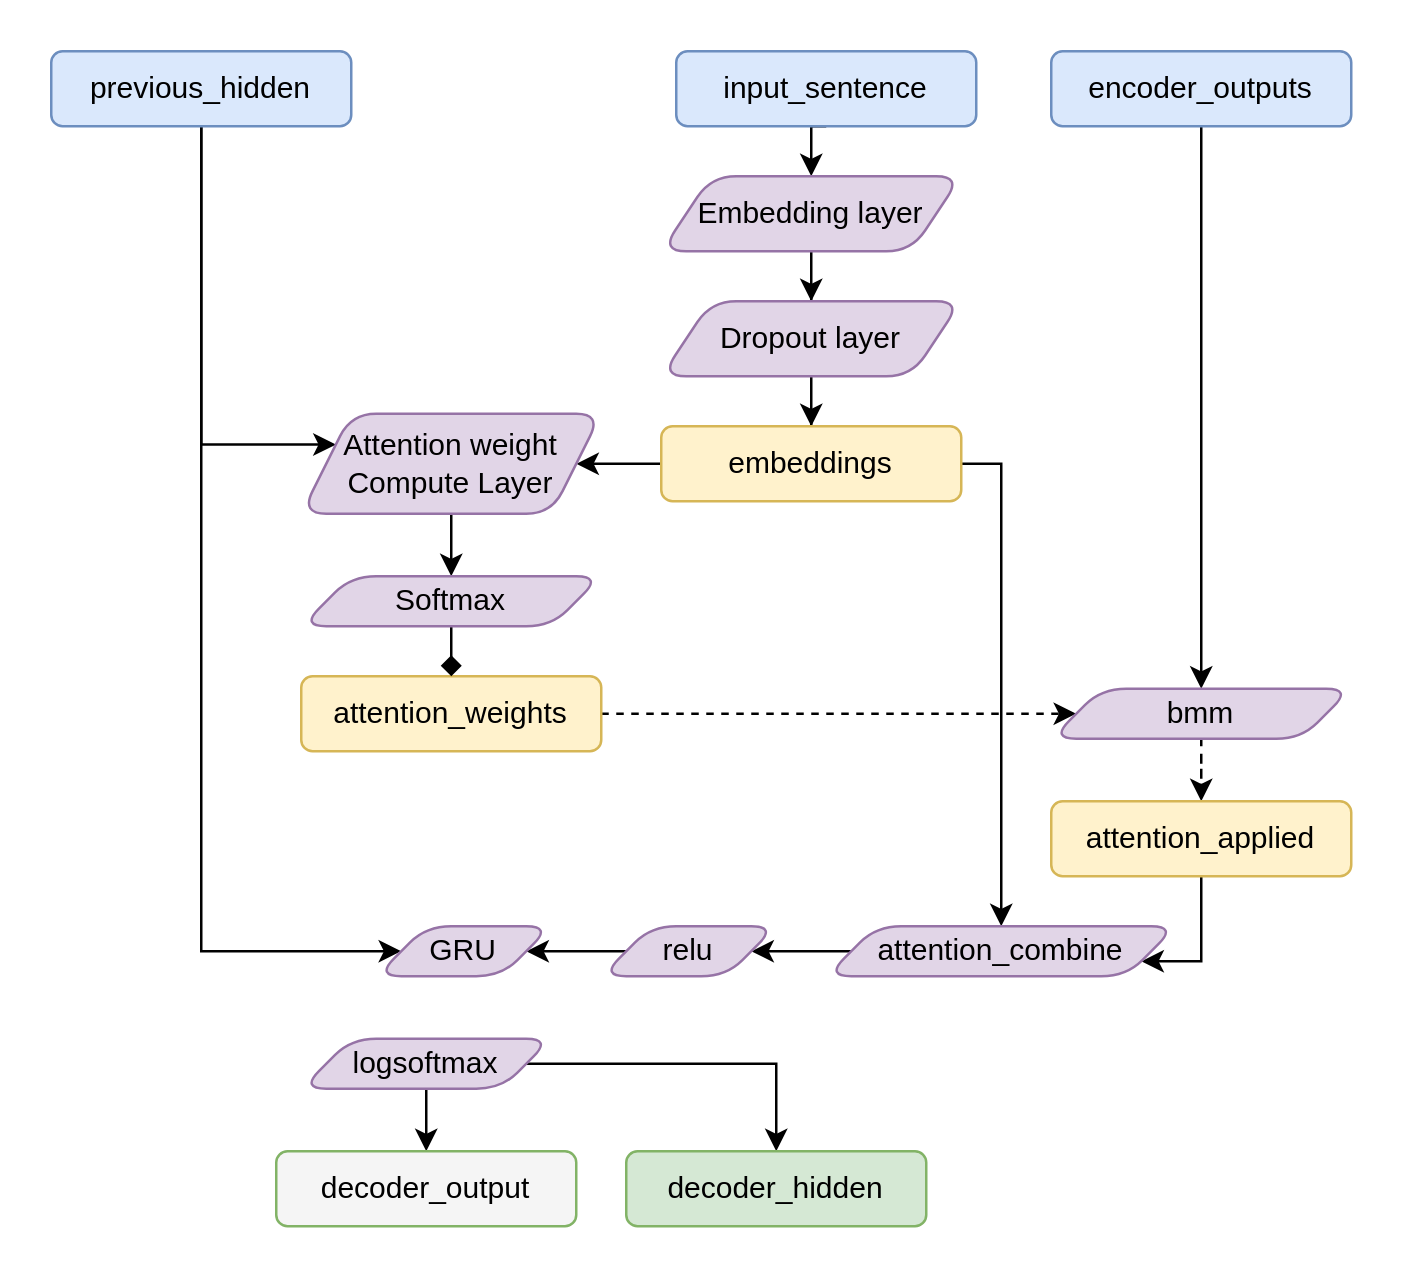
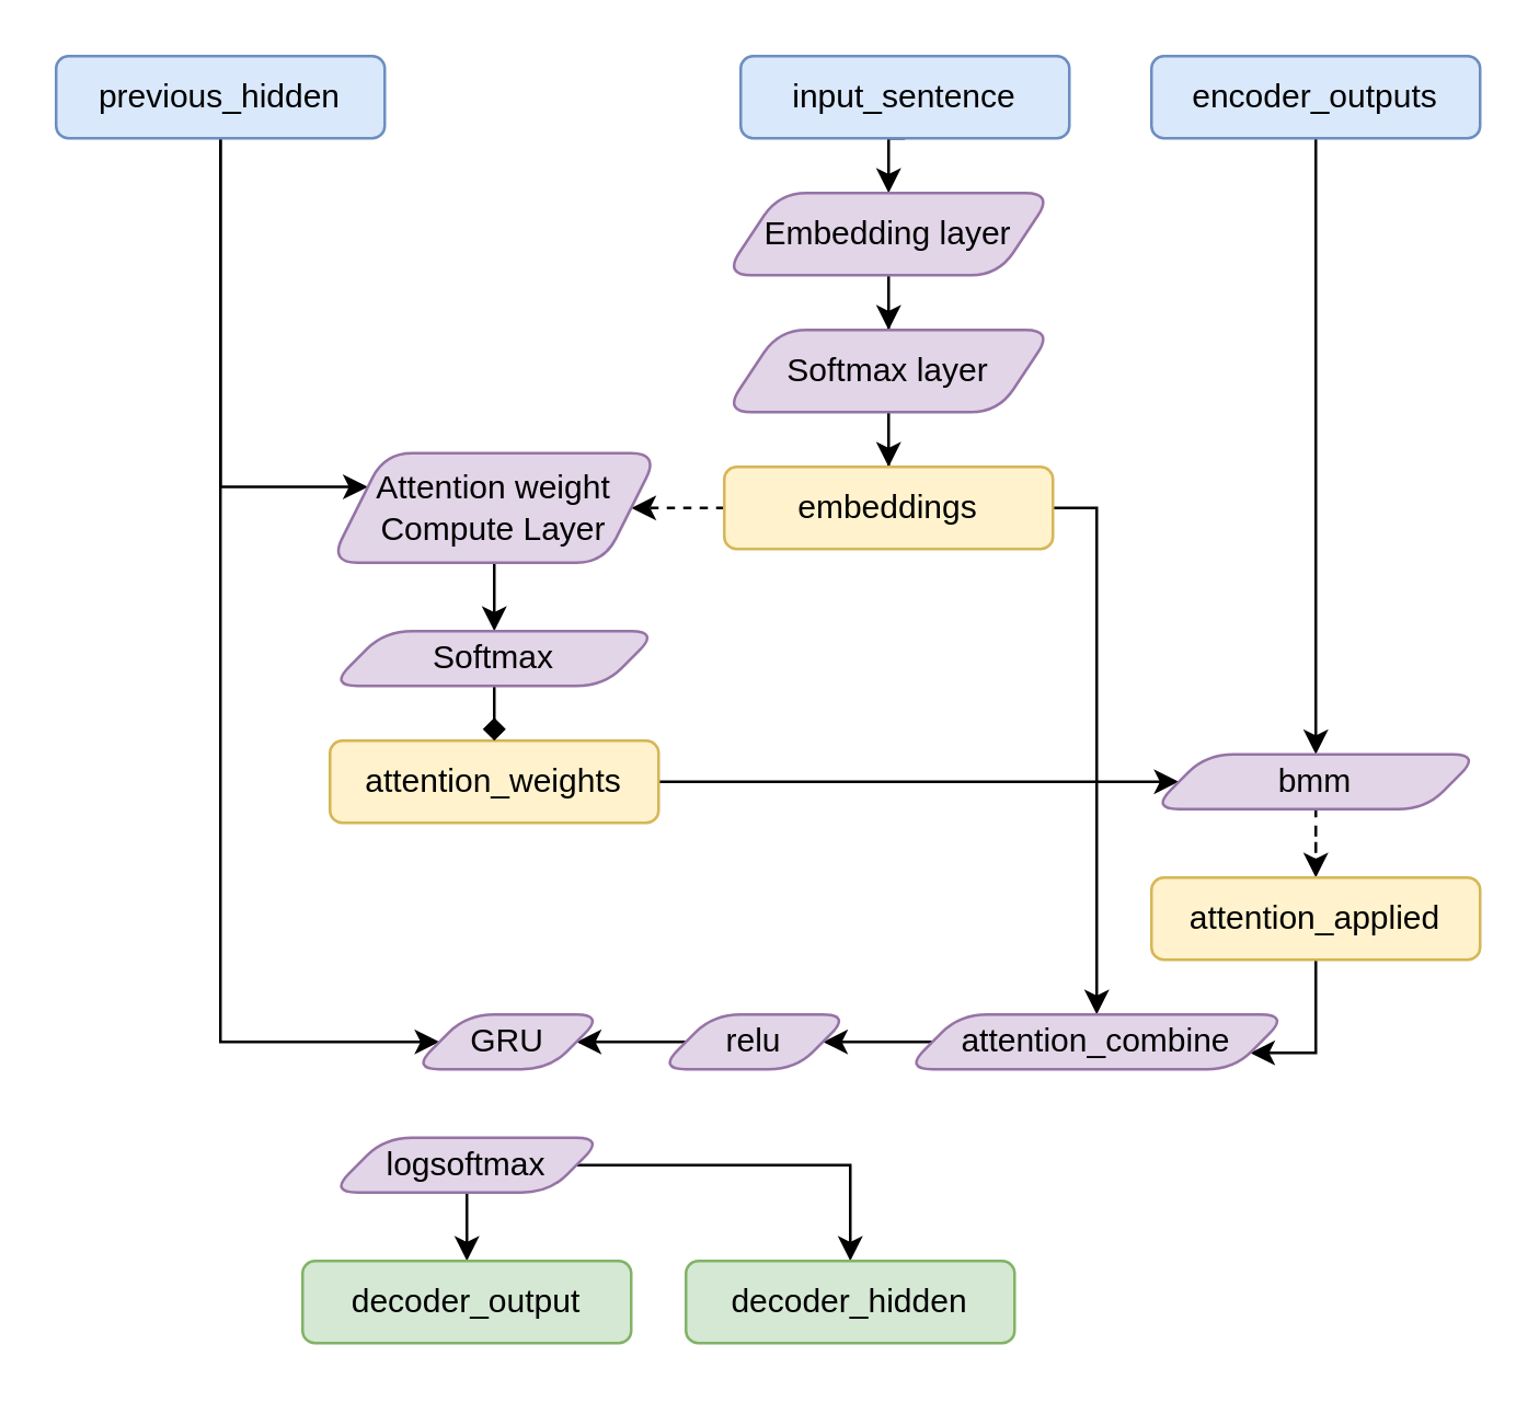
  <mxCell id="0" />
  <mxCell id="1" parent="0" />
  <mxCell id="2" style="edgeStyle=orthogonalEdgeStyle;rounded=0;orthogonalLoop=1;jettySize=auto;html=1;exitX=0.5;exitY=1;exitDx=0;exitDy=0;entryX=0;entryY=0.25;entryDx=0;entryDy=0;" edge="1" parent="1" source="4" target="17"><mxGeometry relative="1" as="geometry"><mxPoint x="170" y="190" as="targetPoint" /><Array as="points"><mxPoint x="80" y="177" /></Array></mxGeometry></mxCell>
  <mxCell id="3" style="edgeStyle=orthogonalEdgeStyle;rounded=0;orthogonalLoop=1;jettySize=auto;html=1;exitX=0.5;exitY=1;exitDx=0;exitDy=0;entryX=0;entryY=0.5;entryDx=0;entryDy=0;" edge="1" parent="1" source="4" target="30"><mxGeometry relative="1" as="geometry"><Array as="points"><mxPoint x="80" y="380" /></Array></mxGeometry></mxCell>
  <mxCell id="4" value="previous_hidden" style="rounded=1;whiteSpace=wrap;html=1;fillColor=#dae8fc;strokeColor=#6c8ebf;" vertex="1" parent="1"><mxGeometry x="20" y="20" width="120" height="30" as="geometry" /></mxCell>
  <mxCell id="5" style="edgeStyle=orthogonalEdgeStyle;rounded=0;orthogonalLoop=1;jettySize=auto;html=1;exitX=0.5;exitY=1;exitDx=0;exitDy=0;entryX=0.5;entryY=0;entryDx=0;entryDy=0;" edge="1" parent="1" source="6" target="8"><mxGeometry relative="1" as="geometry" /></mxCell>
  <mxCell id="6" value="input_sentence" style="rounded=1;whiteSpace=wrap;html=1;fillColor=#dae8fc;strokeColor=#6c8ebf;" vertex="1" parent="1"><mxGeometry x="270" y="20" width="120" height="30" as="geometry" /></mxCell>
  <mxCell id="7" style="edgeStyle=orthogonalEdgeStyle;rounded=0;orthogonalLoop=1;jettySize=auto;html=1;exitX=0.5;exitY=1;exitDx=0;exitDy=0;" edge="1" parent="1" source="8" target="10"><mxGeometry relative="1" as="geometry"><mxPoint x="440" y="150" as="targetPoint" /></mxGeometry></mxCell>
  <mxCell id="8" value="Embedding layer" style="shape=parallelogram;perimeter=parallelogramPerimeter;whiteSpace=wrap;html=1;fixedSize=1;rounded=1;glass=0;fillColor=#e1d5e7;strokeColor=#9673a6;" vertex="1" parent="1"><mxGeometry x="264" y="70" width="120" height="30" as="geometry" /></mxCell>
  <mxCell id="9" style="edgeStyle=orthogonalEdgeStyle;rounded=0;orthogonalLoop=1;jettySize=auto;html=1;exitX=0.5;exitY=1;exitDx=0;exitDy=0;" edge="1" parent="1" source="10" target="15"><mxGeometry relative="1" as="geometry" /></mxCell>
- <mxCell id="10" value="Dropout layer" style="shape=parallelogram;perimeter=parallelogramPerimeter;whiteSpace=wrap;html=1;fixedSize=1;rounded=1;glass=0;fillColor=#e1d5e7;strokeColor=#9673a6;" vertex="1" parent="1"><mxGeometry x="264" y="120" width="120" height="30" as="geometry" /></mxCell>
+ <mxCell id="10" value="Softmax layer" style="shape=parallelogram;perimeter=parallelogramPerimeter;whiteSpace=wrap;html=1;fixedSize=1;rounded=1;glass=0;fillColor=#e1d5e7;strokeColor=#9673a6;" vertex="1" parent="1"><mxGeometry x="264" y="120" width="120" height="30" as="geometry" /></mxCell>
  <mxCell id="11" style="edgeStyle=orthogonalEdgeStyle;rounded=0;orthogonalLoop=1;jettySize=auto;html=1;exitX=0.5;exitY=1;exitDx=0;exitDy=0;entryX=0.5;entryY=0;entryDx=0;entryDy=0;" edge="1" parent="1" source="12" target="23"><mxGeometry relative="1" as="geometry" /></mxCell>
  <mxCell id="12" value="encoder_outputs" style="rounded=1;whiteSpace=wrap;html=1;fillColor=#dae8fc;strokeColor=#6c8ebf;" vertex="1" parent="1"><mxGeometry x="420" y="20" width="120" height="30" as="geometry" /></mxCell>
  <mxCell id="13" style="edgeStyle=orthogonalEdgeStyle;rounded=0;orthogonalLoop=1;jettySize=auto;html=1;exitX=1;exitY=0.5;exitDx=0;exitDy=0;entryX=0.5;entryY=0;entryDx=0;entryDy=0;" edge="1" parent="1" source="15" target="27"><mxGeometry relative="1" as="geometry"><Array as="points"><mxPoint x="400" y="185" /></Array></mxGeometry></mxCell>
- <mxCell id="14" style="edgeStyle=orthogonalEdgeStyle;rounded=0;orthogonalLoop=1;jettySize=auto;html=1;exitX=0;exitY=0.5;exitDx=0;exitDy=0;entryX=1;entryY=0.5;entryDx=0;entryDy=0;" edge="1" parent="1" source="15" target="17"><mxGeometry relative="1" as="geometry" /></mxCell>
+ <mxCell id="14" style="edgeStyle=orthogonalEdgeStyle;rounded=0;orthogonalLoop=1;jettySize=auto;html=1;exitX=0;exitY=0.5;exitDx=0;exitDy=0;entryX=1;entryY=0.5;entryDx=0;entryDy=0;dashed=1;" edge="1" parent="1" source="15" target="17"><mxGeometry relative="1" as="geometry" /></mxCell>
  <mxCell id="15" value="embeddings" style="rounded=1;whiteSpace=wrap;html=1;fillColor=#fff2cc;strokeColor=#d6b656;" vertex="1" parent="1"><mxGeometry x="264" y="170" width="120" height="30" as="geometry" /></mxCell>
  <mxCell id="16" style="edgeStyle=orthogonalEdgeStyle;rounded=0;orthogonalLoop=1;jettySize=auto;html=1;exitX=0.5;exitY=1;exitDx=0;exitDy=0;entryX=0.5;entryY=0;entryDx=0;entryDy=0;" edge="1" parent="1" source="17" target="21"><mxGeometry relative="1" as="geometry" /></mxCell>
  <mxCell id="17" value="&lt;div&gt;Attention weight&lt;/div&gt;&lt;div&gt;Compute Layer&lt;br&gt;&lt;/div&gt;" style="shape=parallelogram;perimeter=parallelogramPerimeter;whiteSpace=wrap;html=1;fixedSize=1;rounded=1;glass=0;fillColor=#e1d5e7;strokeColor=#9673a6;" vertex="1" parent="1"><mxGeometry x="120" y="165" width="120" height="40" as="geometry" /></mxCell>
- <mxCell id="18" style="edgeStyle=orthogonalEdgeStyle;rounded=0;orthogonalLoop=1;jettySize=auto;html=1;entryX=0;entryY=0.5;entryDx=0;entryDy=0;dashed=1;" edge="1" parent="1" source="19" target="23"><mxGeometry relative="1" as="geometry" /></mxCell>
+ <mxCell id="18" style="edgeStyle=orthogonalEdgeStyle;rounded=0;orthogonalLoop=1;jettySize=auto;html=1;entryX=0;entryY=0.5;entryDx=0;entryDy=0;" edge="1" parent="1" source="19" target="23"><mxGeometry relative="1" as="geometry" /></mxCell>
  <mxCell id="19" value="attention_weights" style="rounded=1;whiteSpace=wrap;html=1;fillColor=#fff2cc;strokeColor=#d6b656;" vertex="1" parent="1"><mxGeometry x="120" y="270" width="120" height="30" as="geometry" /></mxCell>
  <mxCell id="20" style="edgeStyle=orthogonalEdgeStyle;rounded=0;orthogonalLoop=1;jettySize=auto;html=1;exitX=0.5;exitY=1;exitDx=0;exitDy=0;entryX=0.5;entryY=0;entryDx=0;entryDy=0;endArrow=diamond;" edge="1" parent="1" source="21" target="19"><mxGeometry relative="1" as="geometry" /></mxCell>
  <mxCell id="21" value="Softmax" style="shape=parallelogram;perimeter=parallelogramPerimeter;whiteSpace=wrap;html=1;fixedSize=1;rounded=1;glass=0;fillColor=#e1d5e7;strokeColor=#9673a6;" vertex="1" parent="1"><mxGeometry x="120" y="230" width="120" height="20" as="geometry" /></mxCell>
  <mxCell id="22" style="edgeStyle=orthogonalEdgeStyle;rounded=0;orthogonalLoop=1;jettySize=auto;html=1;exitX=0.5;exitY=1;exitDx=0;exitDy=0;dashed=1;" edge="1" parent="1" source="23" target="25"><mxGeometry relative="1" as="geometry" /></mxCell>
  <mxCell id="23" value="bmm" style="shape=parallelogram;perimeter=parallelogramPerimeter;whiteSpace=wrap;html=1;fixedSize=1;rounded=1;glass=0;fillColor=#e1d5e7;strokeColor=#9673a6;" vertex="1" parent="1"><mxGeometry x="420" y="275" width="120" height="20" as="geometry" /></mxCell>
  <mxCell id="24" style="edgeStyle=orthogonalEdgeStyle;rounded=0;orthogonalLoop=1;jettySize=auto;html=1;exitX=0.5;exitY=1;exitDx=0;exitDy=0;entryX=1;entryY=0.75;entryDx=0;entryDy=0;" edge="1" parent="1" source="25" target="27"><mxGeometry relative="1" as="geometry"><Array as="points"><mxPoint x="480" y="384" /></Array></mxGeometry></mxCell>
  <mxCell id="25" value="attention_applied" style="rounded=1;whiteSpace=wrap;html=1;fillColor=#fff2cc;strokeColor=#d6b656;" vertex="1" parent="1"><mxGeometry x="420" y="320" width="120" height="30" as="geometry" /></mxCell>
  <mxCell id="26" value="" style="edgeStyle=orthogonalEdgeStyle;rounded=0;orthogonalLoop=1;jettySize=auto;html=1;" edge="1" parent="1" source="27" target="29"><mxGeometry relative="1" as="geometry" /></mxCell>
  <mxCell id="27" value="attention_combine" style="shape=parallelogram;perimeter=parallelogramPerimeter;whiteSpace=wrap;html=1;fixedSize=1;rounded=1;glass=0;fillColor=#e1d5e7;strokeColor=#9673a6;" vertex="1" parent="1"><mxGeometry x="330" y="370" width="140" height="20" as="geometry" /></mxCell>
  <mxCell id="28" style="edgeStyle=orthogonalEdgeStyle;rounded=0;orthogonalLoop=1;jettySize=auto;html=1;exitX=0;exitY=0.5;exitDx=0;exitDy=0;entryX=1;entryY=0.5;entryDx=0;entryDy=0;" edge="1" parent="1" source="29" target="30"><mxGeometry relative="1" as="geometry" /></mxCell>
  <mxCell id="29" value="relu" style="shape=parallelogram;perimeter=parallelogramPerimeter;whiteSpace=wrap;html=1;fixedSize=1;rounded=1;glass=0;fillColor=#e1d5e7;strokeColor=#9673a6;" vertex="1" parent="1"><mxGeometry x="240" y="370" width="70" height="20" as="geometry" /></mxCell>
  <mxCell id="30" value="GRU" style="shape=parallelogram;perimeter=parallelogramPerimeter;whiteSpace=wrap;html=1;fixedSize=1;rounded=1;glass=0;fillColor=#e1d5e7;strokeColor=#9673a6;" vertex="1" parent="1"><mxGeometry x="150" y="370" width="70" height="20" as="geometry" /></mxCell>
  <mxCell id="31" style="edgeStyle=orthogonalEdgeStyle;rounded=0;orthogonalLoop=1;jettySize=auto;html=1;exitX=1;exitY=0.5;exitDx=0;exitDy=0;" edge="1" parent="1" source="33" target="35"><mxGeometry relative="1" as="geometry" /></mxCell>
  <mxCell id="32" style="edgeStyle=orthogonalEdgeStyle;rounded=0;orthogonalLoop=1;jettySize=auto;html=1;" edge="1" parent="1" source="33" target="34"><mxGeometry relative="1" as="geometry" /></mxCell>
  <mxCell id="33" value="logsoftmax" style="shape=parallelogram;perimeter=parallelogramPerimeter;whiteSpace=wrap;html=1;fixedSize=1;rounded=1;glass=0;fillColor=#e1d5e7;strokeColor=#9673a6;" vertex="1" parent="1"><mxGeometry x="120" y="415" width="100" height="20" as="geometry" /></mxCell>
- <mxCell id="34" value="decoder_output" style="rounded=1;whiteSpace=wrap;html=1;fillColor=#f5f5f5;strokeColor=#82b366;" vertex="1" parent="1"><mxGeometry x="110" y="460" width="120" height="30" as="geometry" /></mxCell>
+ <mxCell id="34" value="decoder_output" style="rounded=1;whiteSpace=wrap;html=1;fillColor=#d5e8d4;strokeColor=#82b366;" vertex="1" parent="1"><mxGeometry x="110" y="460" width="120" height="30" as="geometry" /></mxCell>
  <mxCell id="35" value="decoder_hidden" style="rounded=1;whiteSpace=wrap;html=1;fillColor=#d5e8d4;strokeColor=#82b366;" vertex="1" parent="1"><mxGeometry x="250" y="460" width="120" height="30" as="geometry" /></mxCell>
